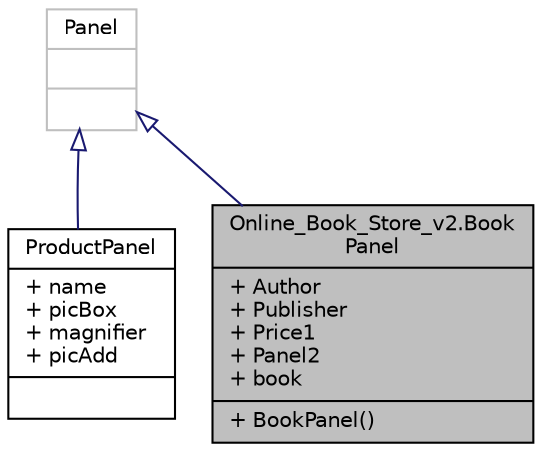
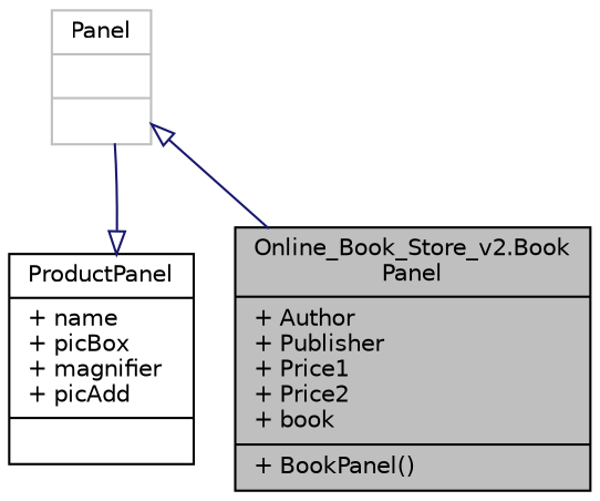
  digraph {
    node [color=black fillcolor=white fontname=Helvetica fontsize=10 shape=record style=filled]
    edge [arrowtail=onormal color=midnightblue dir=back fontname=Helvetica fontsize=10 labelfontname=Helvetica labelfontsize=10 style=solid]
-   n1 [fillcolor=grey75 fontcolor=black height=0.2 label="{Online_Book_Store_v2.Book\lPanel\n|+ Author\l+ Publisher\l+ Price1\l+ Panel2\l+ book\l|+ BookPanel()\l}" width=0.4]
+   n1 [fillcolor=grey75 fontcolor=black height=0.2 label="{Online_Book_Store_v2.Book\lPanel\n|+ Author\l+ Publisher\l+ Price1\l+ Price2\l+ book\l|+ BookPanel()\l}" width=0.4]
    n2 [height=0.2 label="{ProductPanel\n|+ name\l+ picBox\l+ magnifier\l+ picAdd\l|}" width=0.4]
    n3 [color=grey75 height=0.2 label="{Panel\n||}" width=0.4]
    n3 -> n1
-   n3 -> n2
+   n2 -> n3
  }
